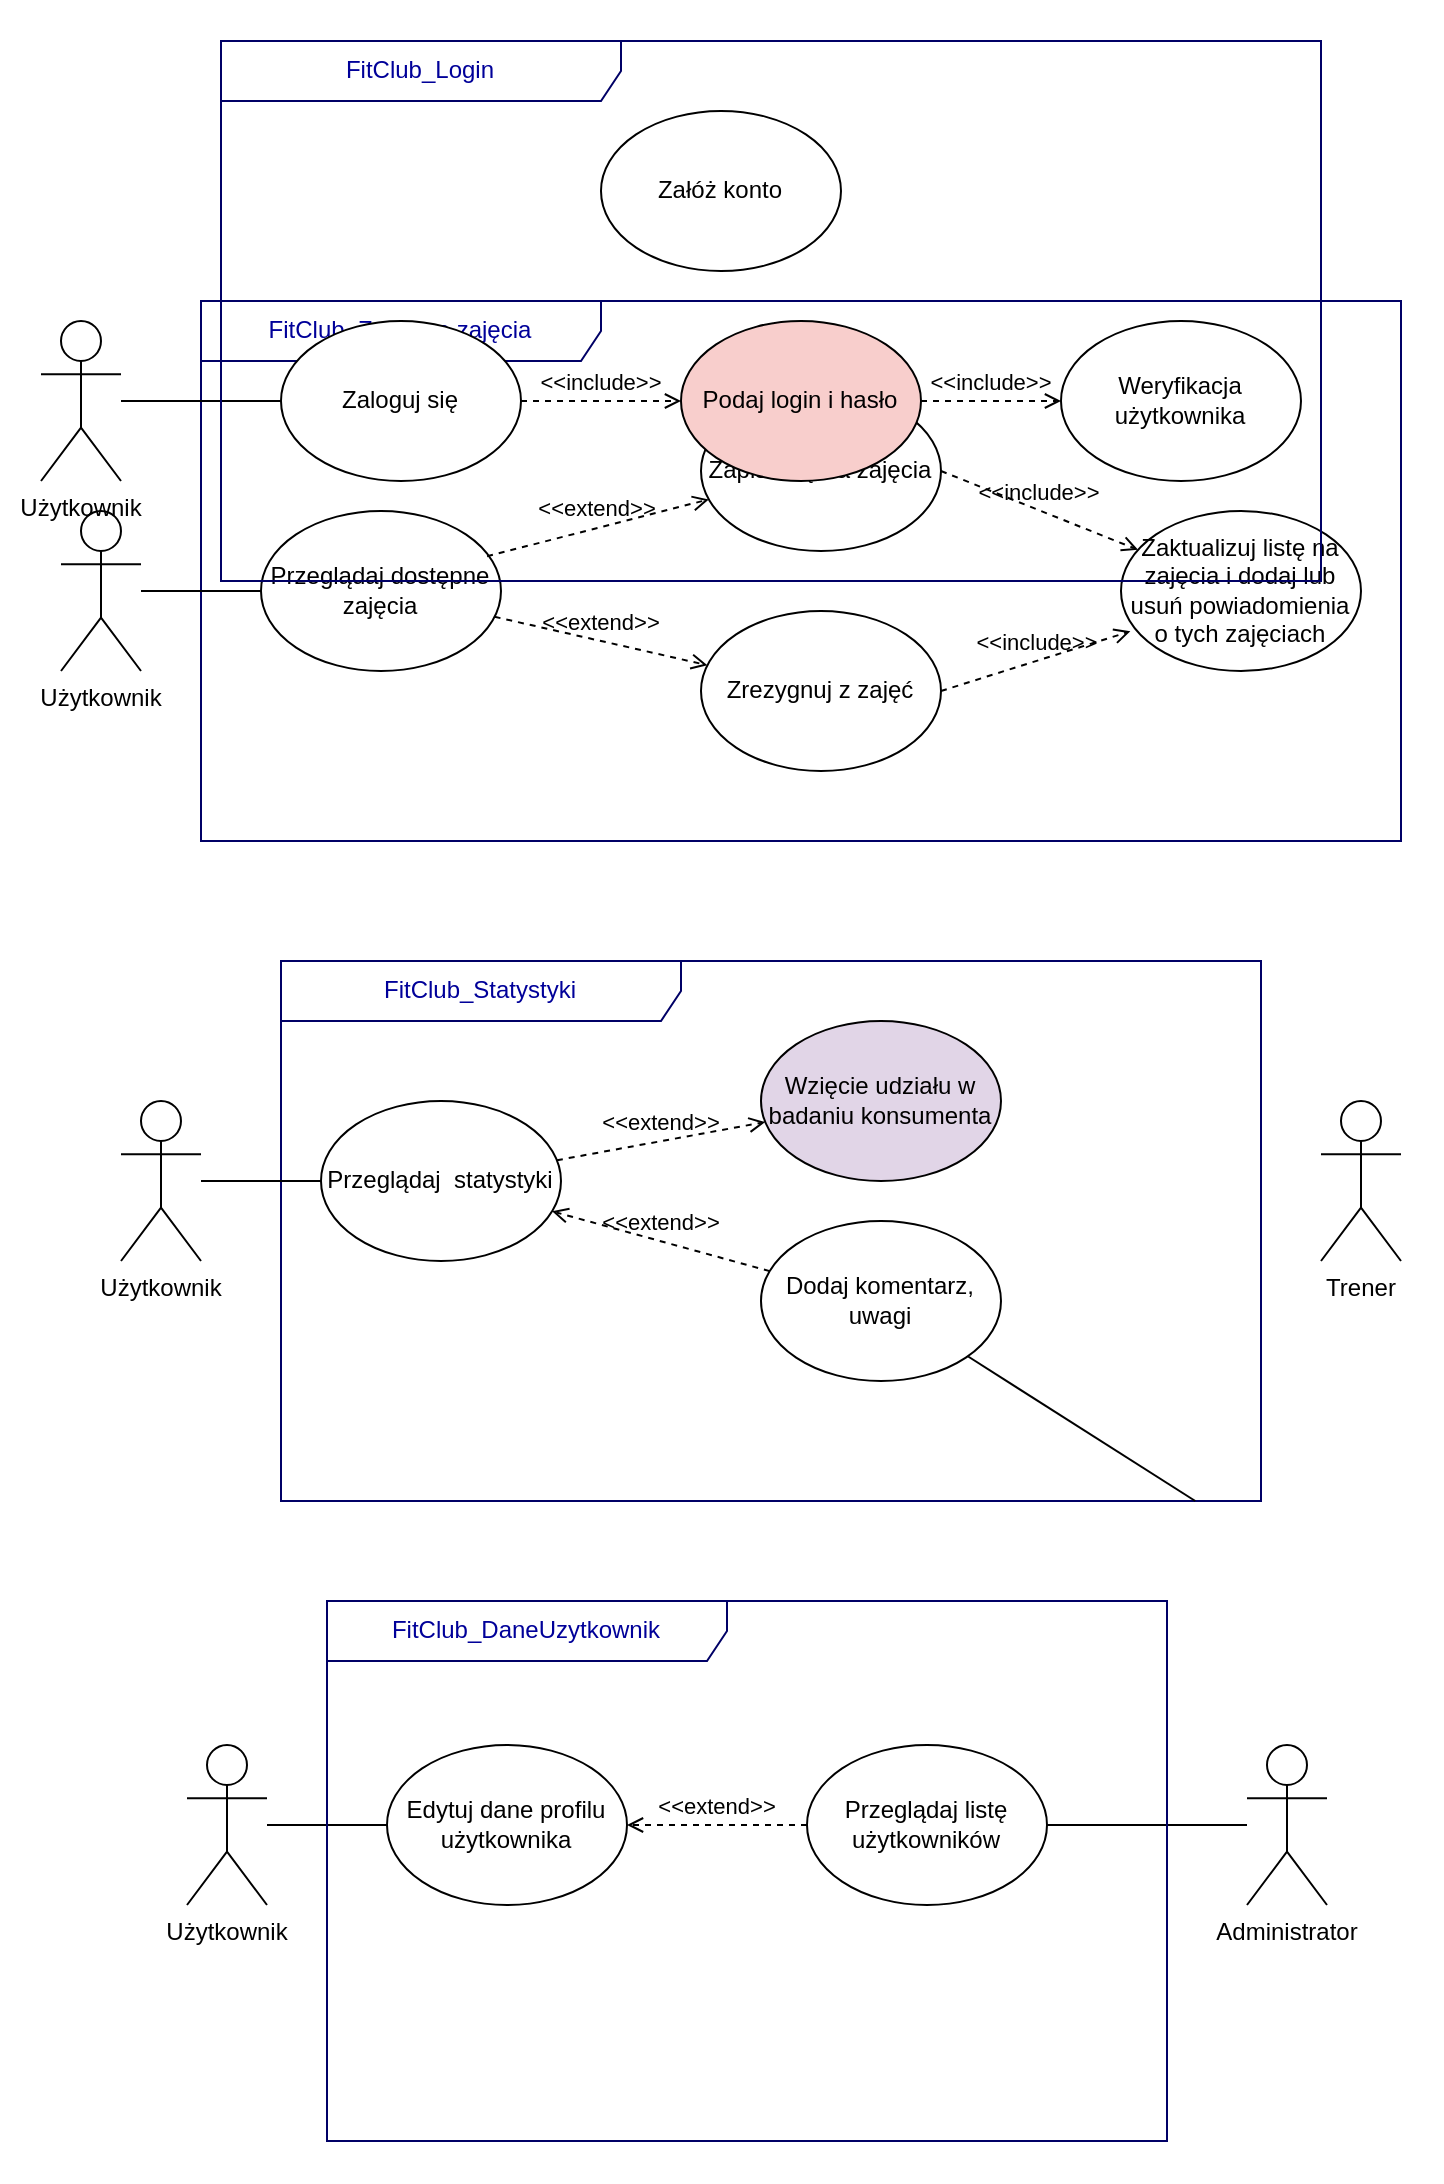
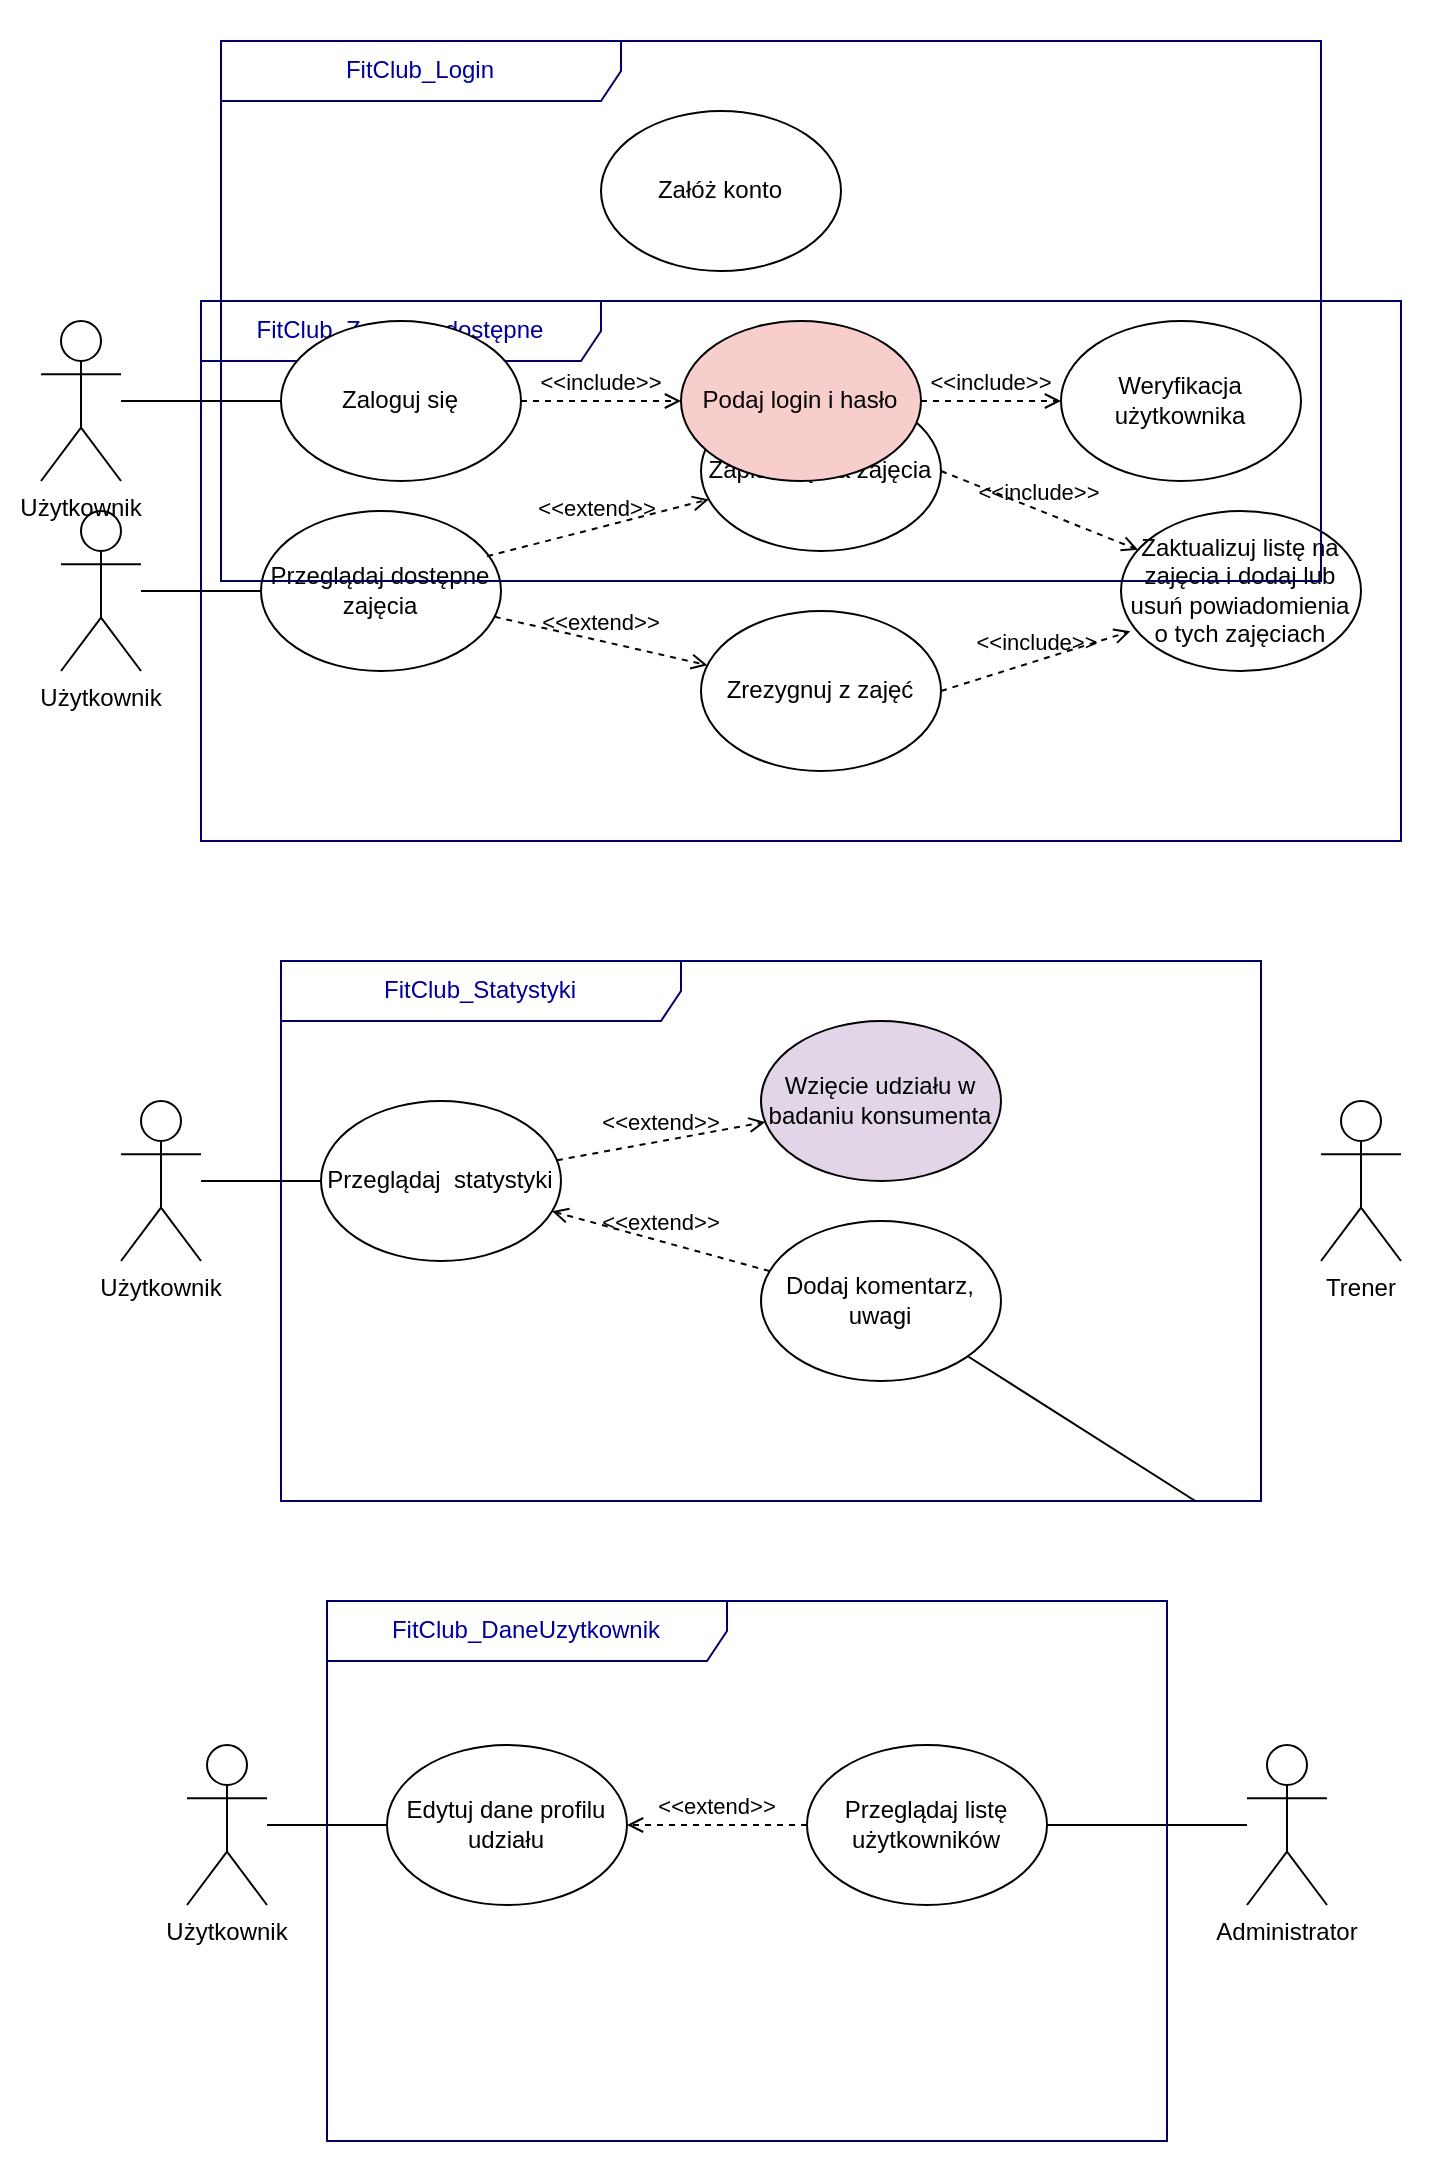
  <mxCell id="0" />
  <mxCell id="1" parent="0" />
  <mxCell id="2" value="Użytkownik" style="shape=umlActor;verticalLabelPosition=bottom;verticalAlign=top;html=1;outlineConnect=0;" vertex="1" parent="1"><mxGeometry x="93" y="872" width="40" height="80" as="geometry" /></mxCell>
  <mxCell id="3" value="Administrator" style="shape=umlActor;verticalLabelPosition=bottom;verticalAlign=top;html=1;outlineConnect=0;" vertex="1" parent="1"><mxGeometry x="623" y="872" width="40" height="80" as="geometry" /></mxCell>
  <mxCell id="4" value="Przeglądaj listę użytkowników" style="ellipse;whiteSpace=wrap;html=1;fontColor=#000000;" vertex="1" parent="1"><mxGeometry x="403" y="872" width="120" height="80" as="geometry" /></mxCell>
  <mxCell id="5" value="" style="endArrow=none;html=1;rounded=0;fontColor=#000000;" edge="1" parent="1" source="3" target="4"><mxGeometry width="50" height="50" relative="1" as="geometry"><mxPoint x="323" y="1232" as="sourcePoint" /><mxPoint x="383" y="1232" as="targetPoint" /></mxGeometry></mxCell>
  <mxCell id="6" value="" style="endArrow=none;html=1;rounded=0;fontColor=#000000;" edge="1" parent="1" source="2" target="7"><mxGeometry width="50" height="50" relative="1" as="geometry"><mxPoint x="323" y="876.444" as="sourcePoint" /><mxPoint x="426.079" y="899.351" as="targetPoint" /></mxGeometry></mxCell>
- <mxCell id="7" value="Edytuj dane profilu użytkownika" style="ellipse;whiteSpace=wrap;html=1;fontColor=#000000;" vertex="1" parent="1"><mxGeometry x="193" y="872" width="120" height="80" as="geometry" /></mxCell>
+ <mxCell id="7" value="Edytuj dane profilu udziału" style="ellipse;whiteSpace=wrap;html=1;fontColor=#000000;" vertex="1" parent="1"><mxGeometry x="193" y="872" width="120" height="80" as="geometry" /></mxCell>
  <mxCell id="8" value="&amp;lt;&amp;lt;extend&amp;gt;&amp;gt;" style="html=1;verticalAlign=bottom;labelBackgroundColor=none;endArrow=open;endFill=0;dashed=1;rounded=0;fontColor=#000000;" edge="1" parent="1" source="4" target="7"><mxGeometry width="160" relative="1" as="geometry"><mxPoint x="503" y="1092" as="sourcePoint" /><mxPoint x="613.864" y="1063.553" as="targetPoint" /></mxGeometry></mxCell>
  <mxCell id="9" value="FitClub_DaneUzytkownik" style="shape=umlFrame;whiteSpace=wrap;html=1;strokeWidth=1;fillColor=none;width=200;height=30;fontColor=#000099;strokeColor=#000066;" vertex="1" parent="1"><mxGeometry x="163" y="800" width="420" height="270" as="geometry" /></mxCell>
  <mxCell id="10" value="Przeglądaj&amp;nbsp; statystyki" style="ellipse;whiteSpace=wrap;html=1;fontColor=#000000;" vertex="1" parent="1"><mxGeometry x="160" y="550" width="120" height="80" as="geometry" /></mxCell>
  <mxCell id="11" value="Wzięcie udziału w badaniu konsumenta" style="ellipse;whiteSpace=wrap;html=1;fontColor=#000000;fillColor=#e1d5e7;" vertex="1" parent="1"><mxGeometry x="380" y="510" width="120" height="80" as="geometry" /></mxCell>
  <mxCell id="12" value="&amp;lt;&amp;lt;extend&amp;gt;&amp;gt;" style="html=1;verticalAlign=bottom;labelBackgroundColor=none;endArrow=open;endFill=0;dashed=1;rounded=0;fontColor=#000000;" edge="1" parent="1" source="13" target="10"><mxGeometry width="160" relative="1" as="geometry"><mxPoint x="510" y="610" as="sourcePoint" /><mxPoint x="390" y="620" as="targetPoint" /></mxGeometry></mxCell>
  <mxCell id="13" value="Dodaj komentarz, uwagi" style="ellipse;whiteSpace=wrap;html=1;fontColor=#000000;" vertex="1" parent="1"><mxGeometry x="380" y="610" width="120" height="80" as="geometry" /></mxCell>
  <mxCell id="14" value="&amp;lt;&amp;lt;extend&amp;gt;&amp;gt;" style="html=1;verticalAlign=bottom;labelBackgroundColor=none;endArrow=open;endFill=0;dashed=1;rounded=0;fontColor=#000000;" edge="1" parent="1" source="10" target="11"><mxGeometry width="160" relative="1" as="geometry"><mxPoint x="492.25" y="609.149" as="sourcePoint" /><mxPoint x="287.759" y="570.83" as="targetPoint" /></mxGeometry></mxCell>
  <mxCell id="15" value="Użytkownik" style="shape=umlActor;verticalLabelPosition=bottom;verticalAlign=top;html=1;outlineConnect=0;" vertex="1" parent="1"><mxGeometry x="60" y="550" width="40" height="80" as="geometry" /></mxCell>
  <mxCell id="16" value="FitClub_Statystyki" style="shape=umlFrame;whiteSpace=wrap;html=1;strokeWidth=1;fillColor=none;width=200;height=30;fontColor=#000099;strokeColor=#000066;" vertex="1" parent="1"><mxGeometry x="140" y="480" width="490" height="270" as="geometry" /></mxCell>
  <mxCell id="17" value="" style="endArrow=none;html=1;rounded=0;fontColor=#000000;" edge="1" parent="1" source="15" target="10"><mxGeometry width="50" height="50" relative="1" as="geometry"><mxPoint x="110" y="285" as="sourcePoint" /><mxPoint x="170" y="285" as="targetPoint" /></mxGeometry></mxCell>
  <mxCell id="18" value="Trener" style="shape=umlActor;verticalLabelPosition=bottom;verticalAlign=top;html=1;outlineConnect=0;" vertex="1" parent="1"><mxGeometry x="660" y="550" width="40" height="80" as="geometry" /></mxCell>
  <mxCell id="19" value="" style="endArrow=none;html=1;rounded=0;fontColor=#000000;" edge="1" parent="1" source="13" target="16"><mxGeometry width="50" height="50" relative="1" as="geometry"><mxPoint x="110" y="600" as="sourcePoint" /><mxPoint x="170" y="600" as="targetPoint" /></mxGeometry></mxCell>
  <mxCell id="20" value="Użytkownik" style="shape=umlActor;verticalLabelPosition=bottom;verticalAlign=top;html=1;outlineConnect=0;" vertex="1" parent="1"><mxGeometry x="30" y="255" width="40" height="80" as="geometry" /></mxCell>
- <mxCell id="21" value="FitClub_Zapis na zajęcia" style="shape=umlFrame;whiteSpace=wrap;html=1;strokeWidth=1;fillColor=none;width=200;height=30;fontColor=#000099;strokeColor=#000066;" vertex="1" parent="1"><mxGeometry x="100" y="150" width="600" height="270" as="geometry" /></mxCell>
+ <mxCell id="21" value="FitClub_Zapis na dostępne" style="shape=umlFrame;whiteSpace=wrap;html=1;strokeWidth=1;fillColor=none;width=200;height=30;fontColor=#000099;strokeColor=#000066;" vertex="1" parent="1"><mxGeometry x="100" y="150" width="600" height="270" as="geometry" /></mxCell>
  <mxCell id="22" value="Przeglądaj dostępne zajęcia" style="ellipse;whiteSpace=wrap;html=1;fontColor=#000000;" vertex="1" parent="1"><mxGeometry x="130" y="255" width="120" height="80" as="geometry" /></mxCell>
  <mxCell id="23" value="Zapisz się na zajęcia" style="ellipse;whiteSpace=wrap;html=1;fontColor=#000000;" vertex="1" parent="1"><mxGeometry x="350" y="195" width="120" height="80" as="geometry" /></mxCell>
  <mxCell id="24" value="Zrezygnuj z zajęć" style="ellipse;whiteSpace=wrap;html=1;fontColor=#000000;" vertex="1" parent="1"><mxGeometry x="350" y="305" width="120" height="80" as="geometry" /></mxCell>
  <mxCell id="25" value="&amp;lt;&amp;lt;include&amp;gt;&amp;gt;" style="html=1;verticalAlign=bottom;labelBackgroundColor=none;endArrow=open;endFill=0;dashed=1;rounded=0;fontColor=#000000;exitX=1;exitY=0.5;exitDx=0;exitDy=0;" edge="1" parent="1" source="23" target="26"><mxGeometry width="160" relative="1" as="geometry"><mxPoint x="200" y="415" as="sourcePoint" /><mxPoint x="610" y="255" as="targetPoint" /></mxGeometry></mxCell>
  <mxCell id="26" value="Zaktualizuj listę na zajęcia i dodaj lub usuń powiadomienia o tych zajęciach" style="ellipse;whiteSpace=wrap;html=1;fontColor=#000000;" vertex="1" parent="1"><mxGeometry x="560" y="255" width="120" height="80" as="geometry" /></mxCell>
  <mxCell id="27" value="&amp;lt;&amp;lt;include&amp;gt;&amp;gt;" style="html=1;verticalAlign=bottom;labelBackgroundColor=none;endArrow=open;endFill=0;dashed=1;rounded=0;fontColor=#000000;exitX=1;exitY=0.5;exitDx=0;exitDy=0;entryX=0.039;entryY=0.752;entryDx=0;entryDy=0;entryPerimeter=0;" edge="1" parent="1" source="24" target="26"><mxGeometry width="160" relative="1" as="geometry"><mxPoint x="480" y="265" as="sourcePoint" /><mxPoint x="576.156" y="297.351" as="targetPoint" /></mxGeometry></mxCell>
  <mxCell id="28" value="&amp;lt;&amp;lt;extend&amp;gt;&amp;gt;" style="html=1;verticalAlign=bottom;labelBackgroundColor=none;endArrow=open;endFill=0;dashed=1;rounded=0;fontColor=#000000;exitX=0.942;exitY=0.283;exitDx=0;exitDy=0;exitPerimeter=0;" edge="1" parent="1" source="22" target="23"><mxGeometry width="160" relative="1" as="geometry"><mxPoint x="472.25" y="574.149" as="sourcePoint" /><mxPoint x="267.759" y="535.83" as="targetPoint" /></mxGeometry></mxCell>
  <mxCell id="29" value="&amp;lt;&amp;lt;extend&amp;gt;&amp;gt;" style="html=1;verticalAlign=bottom;labelBackgroundColor=none;endArrow=open;endFill=0;dashed=1;rounded=0;fontColor=#000000;" edge="1" parent="1" source="22" target="24"><mxGeometry width="160" relative="1" as="geometry"><mxPoint x="482.25" y="584.149" as="sourcePoint" /><mxPoint x="277.759" y="545.83" as="targetPoint" /></mxGeometry></mxCell>
  <mxCell id="30" value="" style="endArrow=none;html=1;rounded=0;fontColor=#000000;" edge="1" parent="1" source="20" target="22"><mxGeometry width="50" height="50" relative="1" as="geometry"><mxPoint x="80" y="-40" as="sourcePoint" /><mxPoint x="160" y="-40" as="targetPoint" /></mxGeometry></mxCell>
  <mxCell id="31" value="Użytkownik" style="shape=umlActor;verticalLabelPosition=bottom;verticalAlign=top;html=1;outlineConnect=0;" vertex="1" parent="1"><mxGeometry x="20" y="160" width="40" height="80" as="geometry" /></mxCell>
  <mxCell id="32" value="Zaloguj się" style="ellipse;whiteSpace=wrap;html=1;fontColor=#000000;" vertex="1" parent="1"><mxGeometry x="140" y="160" width="120" height="80" as="geometry" /></mxCell>
  <mxCell id="33" value="" style="endArrow=none;html=1;rounded=0;fontColor=#000000;" edge="1" parent="1" source="31" target="32"><mxGeometry width="50" height="50" relative="1" as="geometry"><mxPoint x="300" y="395.743" as="sourcePoint" /><mxPoint x="439.495" y="140.002" as="targetPoint" /></mxGeometry></mxCell>
  <mxCell id="34" value="Załóż konto" style="ellipse;whiteSpace=wrap;html=1;fontColor=#000000;" vertex="1" parent="1"><mxGeometry x="300" y="55" width="120" height="80" as="geometry" /></mxCell>
  <mxCell id="35" value="&amp;lt;&amp;lt;include&amp;gt;&amp;gt;" style="html=1;verticalAlign=bottom;labelBackgroundColor=none;endArrow=open;endFill=0;dashed=1;rounded=0;fontColor=#000000;" edge="1" parent="1" source="32" target="36"><mxGeometry width="160" relative="1" as="geometry"><mxPoint x="361.12" y="250" as="sourcePoint" /><mxPoint x="451.12" y="270" as="targetPoint" /></mxGeometry></mxCell>
  <mxCell id="36" value="Podaj login i hasło" style="ellipse;whiteSpace=wrap;html=1;fontColor=#000000;fillColor=#f8cecc;" vertex="1" parent="1"><mxGeometry x="340" y="160" width="120" height="80" as="geometry" /></mxCell>
  <mxCell id="37" value="FitClub_Login" style="shape=umlFrame;whiteSpace=wrap;html=1;strokeWidth=1;fillColor=none;width=200;height=30;fontColor=#000099;strokeColor=#000066;" vertex="1" parent="1"><mxGeometry x="110" y="20" width="550" height="270" as="geometry" /></mxCell>
  <mxCell id="38" value="Weryfikacja użytkownika" style="ellipse;whiteSpace=wrap;html=1;fontColor=#000000;" vertex="1" parent="1"><mxGeometry x="530" y="160" width="120" height="80" as="geometry" /></mxCell>
  <mxCell id="39" value="&amp;lt;&amp;lt;include&amp;gt;&amp;gt;" style="html=1;verticalAlign=bottom;labelBackgroundColor=none;endArrow=open;endFill=0;dashed=1;rounded=0;fontColor=#000000;" edge="1" parent="1" source="36" target="38"><mxGeometry width="160" relative="1" as="geometry"><mxPoint x="505" y="240" as="sourcePoint" /><mxPoint x="395" y="250" as="targetPoint" /></mxGeometry></mxCell>
